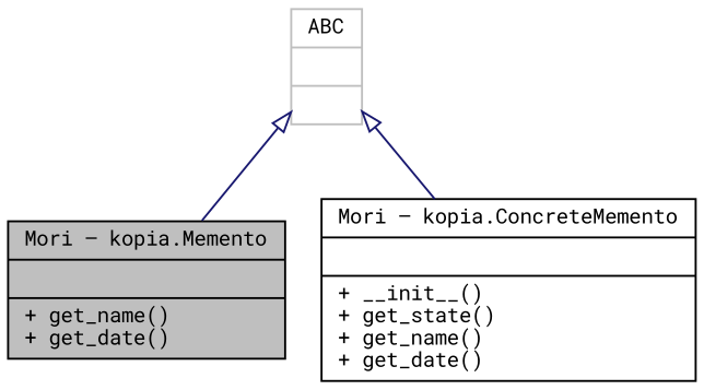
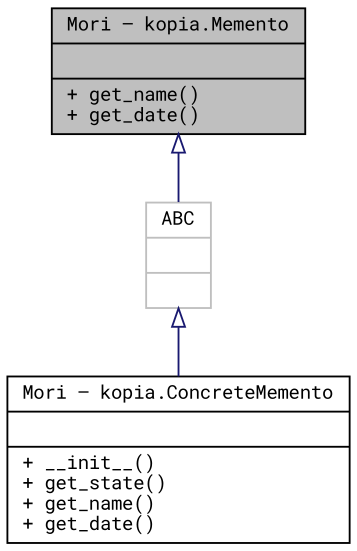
  digraph {
    fontname="Roboto Mono"
    node [color=black fontname="Roboto Mono" fontsize=10 shape=record]
    edge [arrowtail=onormal color=midnightblue dir=back fontname="Roboto Mono" fontsize=10 labelfontname=Helvetica labelfontsize=10 style=solid]
    n1 [fillcolor=grey75 fontcolor=black height=0.2 label="{Mori — kopia.Memento\n||+ get_name()\l+ get_date()\l}" style=filled width=0.4]
    n2 [height=0.2 label="{Mori — kopia.ConcreteMemento\n||+ __init__()\l+ get_state()\l+ get_name()\l+ get_date()\l}" width=0.4]
    n3 [color=grey75 height=0.2 label="{ABC\n||}" width=0.4]
-   n3 -> n1
+   n1 -> n3
    n3 -> n2
  }
